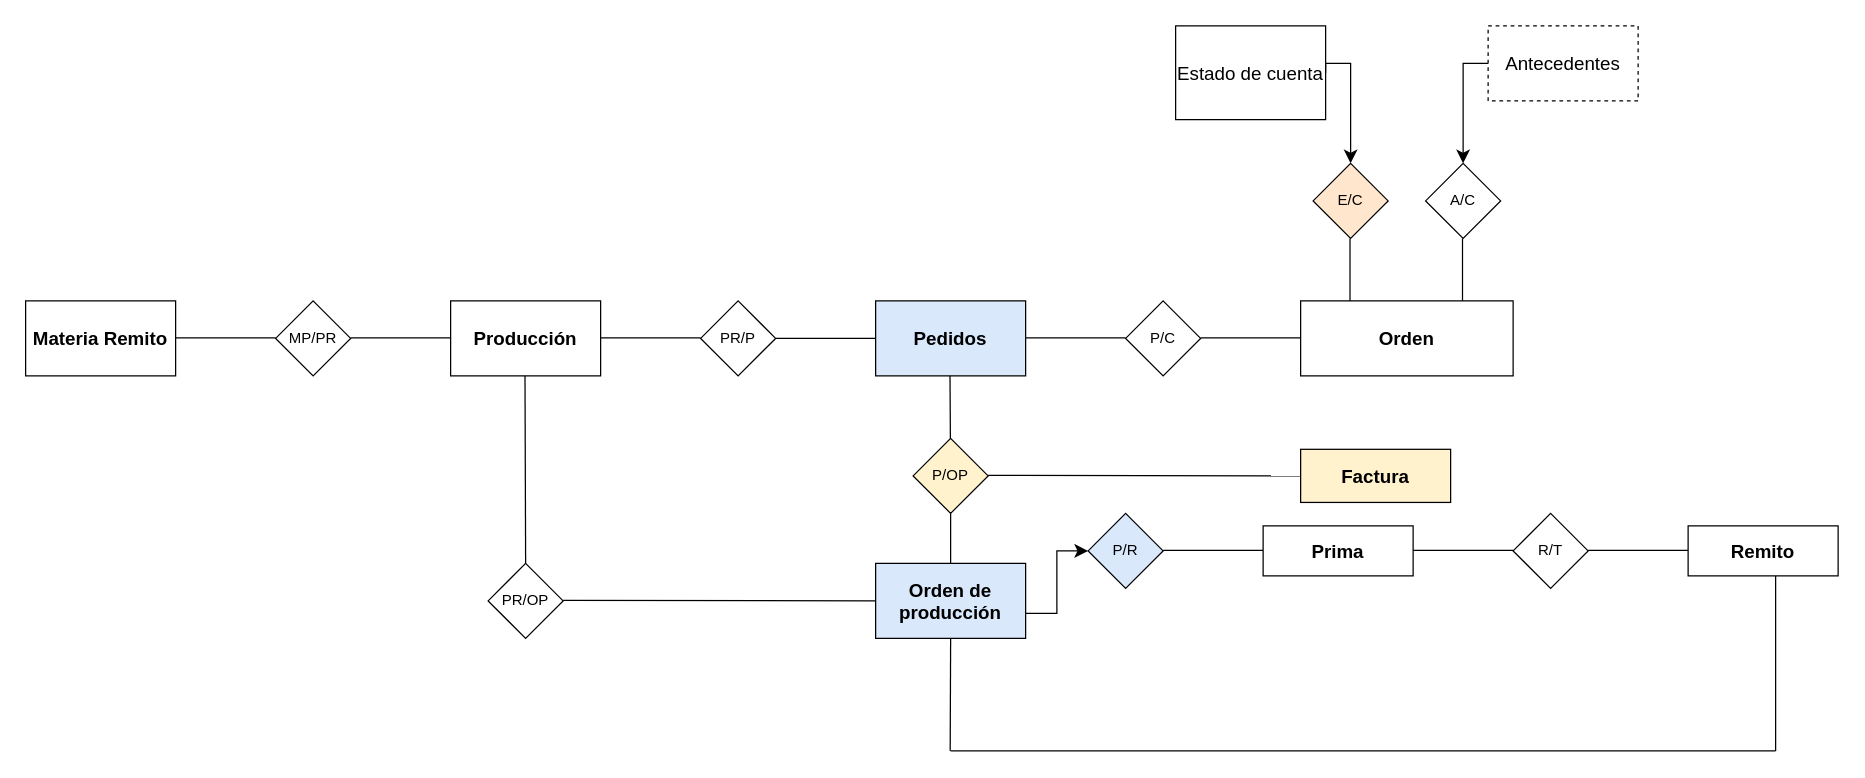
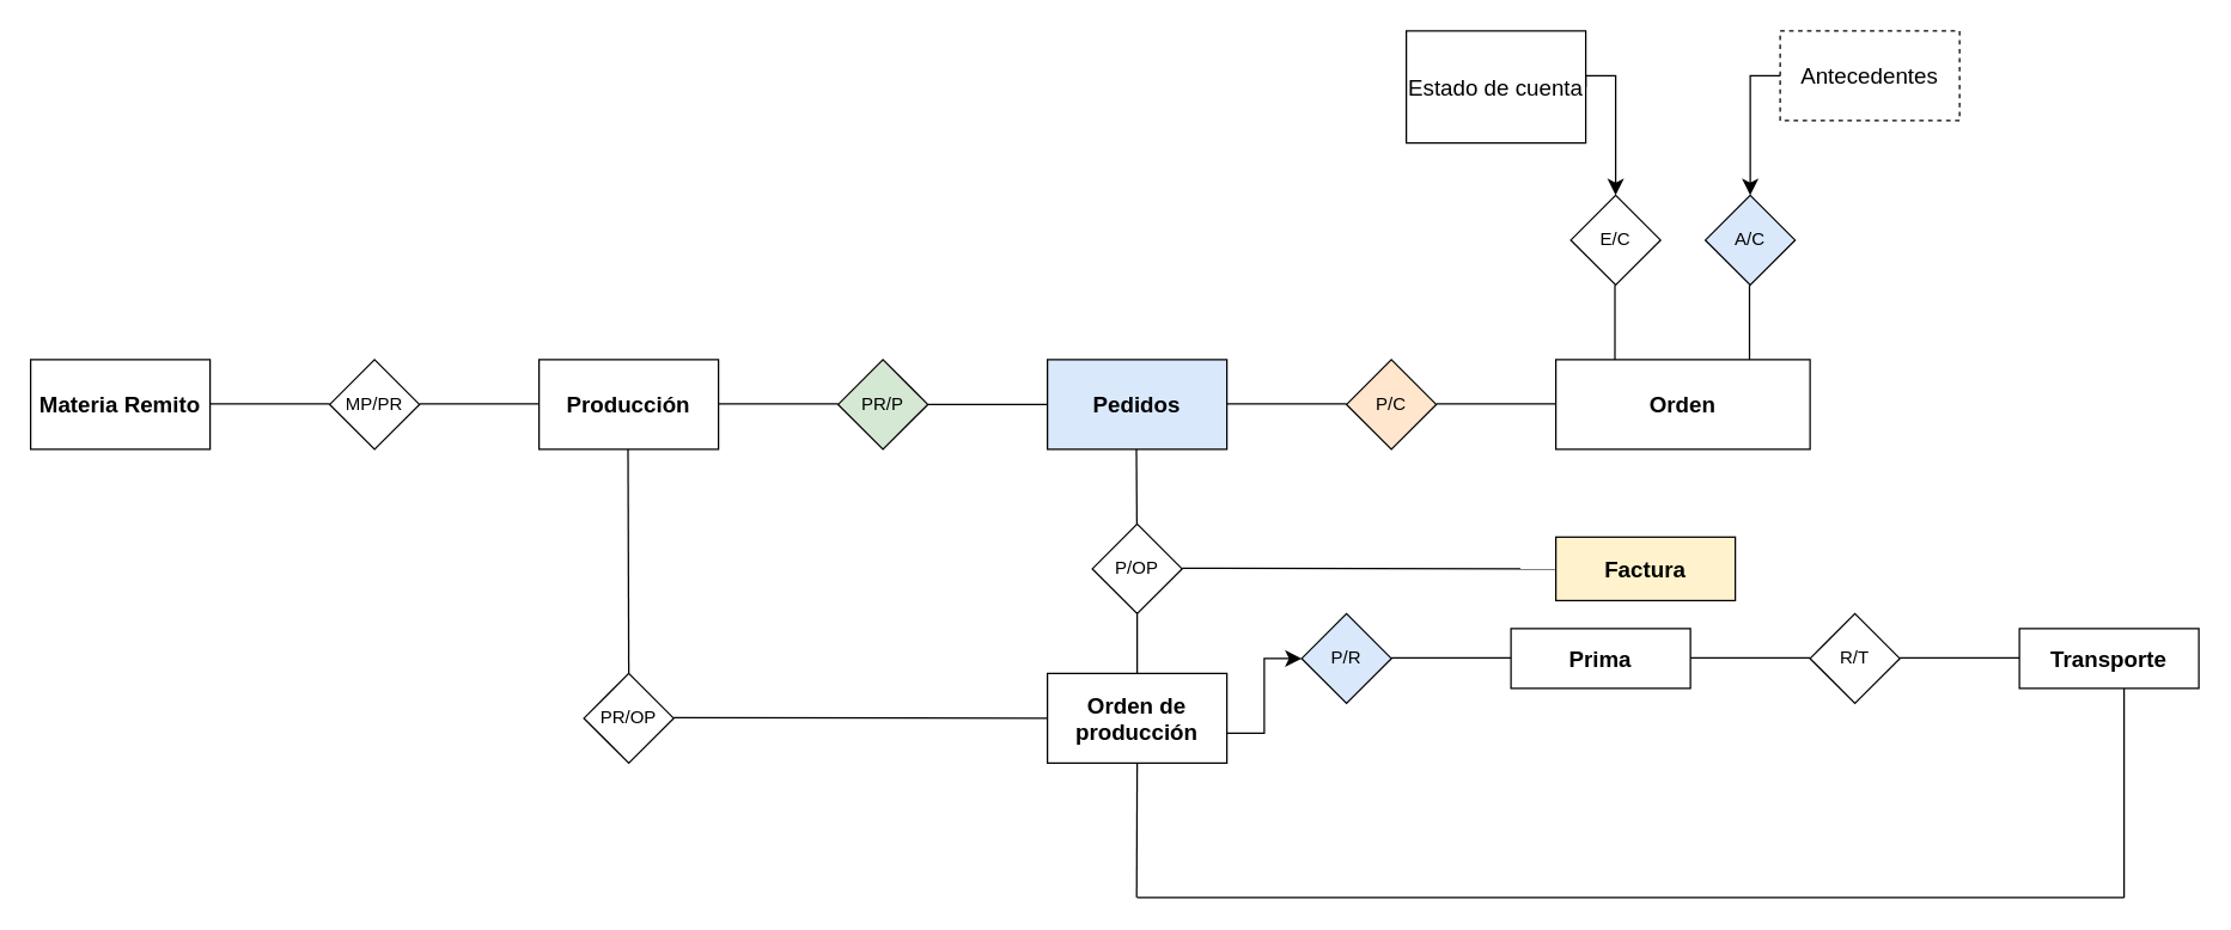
  <mxCell id="0" />
  <mxCell id="1" parent="0" />
  <mxCell id="2" value="&lt;font style=&quot;font-size: 15px;&quot;&gt;Estado de cuenta&lt;/font&gt;" style="rounded=0;whiteSpace=wrap;html=1;" vertex="1" parent="1"><mxGeometry x="940" y="20" width="120" height="75" as="geometry" /></mxCell>
  <mxCell id="3" value="&lt;font style=&quot;font-size: 15px;&quot;&gt;Antecedentes&lt;/font&gt;" style="rounded=0;whiteSpace=wrap;html=1;dashed=1;" vertex="1" parent="1"><mxGeometry x="1190" y="20" width="120" height="60" as="geometry" /></mxCell>
  <mxCell id="4" value="" style="edgeStyle=segmentEdgeStyle;endArrow=classic;html=1;curved=0;rounded=0;endSize=8;startSize=8;exitX=1;exitY=0.5;exitDx=0;exitDy=0;" edge="1" parent="1" source="2"><mxGeometry width="50" height="50" relative="1" as="geometry"><mxPoint x="1430" y="170" as="sourcePoint" /><mxPoint x="1080" y="130" as="targetPoint" /><Array as="points"><mxPoint x="1080" y="50" /></Array></mxGeometry></mxCell>
  <mxCell id="5" value="" style="edgeStyle=segmentEdgeStyle;endArrow=classic;html=1;curved=0;rounded=0;endSize=8;startSize=8;exitX=0;exitY=0.5;exitDx=0;exitDy=0;" edge="1" parent="1" source="3"><mxGeometry width="50" height="50" relative="1" as="geometry"><mxPoint x="1510" y="100" as="sourcePoint" /><mxPoint x="1170" y="130" as="targetPoint" /><Array as="points"><mxPoint x="1170" y="50" /><mxPoint x="1170" y="130" /></Array></mxGeometry></mxCell>
- <mxCell id="6" value="E/C" style="rhombus;whiteSpace=wrap;html=1;fillColor=#ffe6cc;" vertex="1" parent="1"><mxGeometry x="1050" y="130" width="60" height="60" as="geometry" /></mxCell>
- <mxCell id="7" value="A/C" style="rhombus;whiteSpace=wrap;html=1;" vertex="1" parent="1"><mxGeometry x="1140" y="130" width="60" height="60" as="geometry" /></mxCell>
+ <mxCell id="6" value="E/C" style="rhombus;whiteSpace=wrap;html=1;" vertex="1" parent="1"><mxGeometry x="1050" y="130" width="60" height="60" as="geometry" /></mxCell>
+ <mxCell id="7" value="A/C" style="rhombus;whiteSpace=wrap;html=1;fillColor=#dae8fc;" vertex="1" parent="1"><mxGeometry x="1140" y="130" width="60" height="60" as="geometry" /></mxCell>
  <mxCell id="8" value="&lt;b&gt;&lt;font style=&quot;font-size: 15px;&quot;&gt;Orden&lt;/font&gt;&lt;/b&gt;" style="rounded=0;whiteSpace=wrap;html=1;" vertex="1" parent="1"><mxGeometry x="1040" y="240" width="170" height="60" as="geometry" /></mxCell>
  <mxCell id="9" value="" style="endArrow=none;html=1;rounded=0;" edge="1" parent="1"><mxGeometry width="50" height="50" relative="1" as="geometry"><mxPoint x="1079.5" y="240" as="sourcePoint" /><mxPoint x="1079.5" y="190" as="targetPoint" /></mxGeometry></mxCell>
  <mxCell id="10" value="" style="endArrow=none;html=1;rounded=0;" edge="1" parent="1"><mxGeometry width="50" height="50" relative="1" as="geometry"><mxPoint x="1169.5" y="240" as="sourcePoint" /><mxPoint x="1169.5" y="190" as="targetPoint" /></mxGeometry></mxCell>
  <mxCell id="11" value="" style="endArrow=none;html=1;rounded=0;" edge="1" parent="1"><mxGeometry width="50" height="50" relative="1" as="geometry"><mxPoint x="960" y="269.5" as="sourcePoint" /><mxPoint x="1040" y="269.5" as="targetPoint" /></mxGeometry></mxCell>
- <mxCell id="12" value="P/C" style="rhombus;whiteSpace=wrap;html=1;" vertex="1" parent="1"><mxGeometry x="900" y="240" width="60" height="60" as="geometry" /></mxCell>
+ <mxCell id="12" value="P/C" style="rhombus;whiteSpace=wrap;html=1;fillColor=#ffe6cc;" vertex="1" parent="1"><mxGeometry x="900" y="240" width="60" height="60" as="geometry" /></mxCell>
  <mxCell id="13" value="&lt;font style=&quot;font-size: 15px;&quot;&gt;&lt;b&gt;Pedidos&lt;/b&gt;&lt;/font&gt;" style="rounded=0;whiteSpace=wrap;html=1;fillColor=#dae8fc;" vertex="1" parent="1"><mxGeometry x="700" y="240" width="120" height="60" as="geometry" /></mxCell>
  <mxCell id="14" value="" style="endArrow=none;html=1;rounded=0;" edge="1" parent="1"><mxGeometry width="50" height="50" relative="1" as="geometry"><mxPoint x="820" y="269.5" as="sourcePoint" /><mxPoint x="900" y="269.5" as="targetPoint" /></mxGeometry></mxCell>
  <mxCell id="15" value="" style="endArrow=none;html=1;rounded=0;" edge="1" parent="1"><mxGeometry width="50" height="50" relative="1" as="geometry"><mxPoint x="620" y="270" as="sourcePoint" /><mxPoint x="700" y="270" as="targetPoint" /></mxGeometry></mxCell>
  <mxCell id="16" value="PR/OP" style="rhombus;whiteSpace=wrap;html=1;" vertex="1" parent="1"><mxGeometry x="390" y="450" width="60" height="60" as="geometry" /></mxCell>
  <mxCell id="17" value="" style="endArrow=none;html=1;rounded=0;" edge="1" parent="1"><mxGeometry width="50" height="50" relative="1" as="geometry"><mxPoint x="480" y="269.5" as="sourcePoint" /><mxPoint x="560" y="269.5" as="targetPoint" /></mxGeometry></mxCell>
  <mxCell id="18" value="&lt;b&gt;&lt;font style=&quot;font-size: 15px;&quot;&gt;Producción&lt;/font&gt;&lt;/b&gt;" style="rounded=0;whiteSpace=wrap;html=1;" vertex="1" parent="1"><mxGeometry x="360" y="240" width="120" height="60" as="geometry" /></mxCell>
  <mxCell id="19" value="" style="endArrow=none;html=1;rounded=0;" edge="1" parent="1"><mxGeometry width="50" height="50" relative="1" as="geometry"><mxPoint x="280" y="269.5" as="sourcePoint" /><mxPoint x="360" y="269.5" as="targetPoint" /></mxGeometry></mxCell>
  <mxCell id="20" value="MP/PR" style="rhombus;whiteSpace=wrap;html=1;" vertex="1" parent="1"><mxGeometry x="220" y="240" width="60" height="60" as="geometry" /></mxCell>
  <mxCell id="21" value="&lt;font style=&quot;font-size: 15px;&quot;&gt;&lt;b&gt;Materia Remito&lt;br&gt;&lt;/b&gt;&lt;/font&gt;" style="rounded=0;whiteSpace=wrap;html=1;" vertex="1" parent="1"><mxGeometry x="20" y="240" width="120" height="60" as="geometry" /></mxCell>
  <mxCell id="22" value="" style="endArrow=none;html=1;rounded=0;" edge="1" parent="1"><mxGeometry width="50" height="50" relative="1" as="geometry"><mxPoint x="140" y="269.5" as="sourcePoint" /><mxPoint x="220" y="269.5" as="targetPoint" /></mxGeometry></mxCell>
  <mxCell id="23" value="" style="endArrow=none;html=1;rounded=0;" edge="1" parent="1"><mxGeometry width="50" height="50" relative="1" as="geometry"><mxPoint x="420" y="450" as="sourcePoint" /><mxPoint x="419.5" y="300" as="targetPoint" /></mxGeometry></mxCell>
- <mxCell id="24" value="PR/P" style="rhombus;whiteSpace=wrap;html=1;" vertex="1" parent="1"><mxGeometry x="560" y="240" width="60" height="60" as="geometry" /></mxCell>
+ <mxCell id="24" value="PR/P" style="rhombus;whiteSpace=wrap;html=1;fillColor=#d5e8d4;" vertex="1" parent="1"><mxGeometry x="560" y="240" width="60" height="60" as="geometry" /></mxCell>
  <mxCell id="25" value="" style="endArrow=none;html=1;rounded=0;" edge="1" parent="1" target="26"><mxGeometry width="50" height="50" relative="1" as="geometry"><mxPoint x="450" y="479.5" as="sourcePoint" /><mxPoint x="530" y="479.5" as="targetPoint" /></mxGeometry></mxCell>
- <mxCell id="26" value="&lt;font style=&quot;font-size: 15px;&quot;&gt;&lt;b&gt;Orden de producción&lt;br&gt;&lt;/b&gt;&lt;/font&gt;" style="rounded=0;whiteSpace=wrap;html=1;fillColor=#dae8fc;" vertex="1" parent="1"><mxGeometry x="700" y="450" width="120" height="60" as="geometry" /></mxCell>
+ <mxCell id="26" value="&lt;font style=&quot;font-size: 15px;&quot;&gt;&lt;b&gt;Orden de producción&lt;br&gt;&lt;/b&gt;&lt;/font&gt;" style="rounded=0;whiteSpace=wrap;html=1;" vertex="1" parent="1"><mxGeometry x="700" y="450" width="120" height="60" as="geometry" /></mxCell>
  <mxCell id="27" value="" style="endArrow=none;html=1;rounded=0;" edge="1" parent="1" source="29"><mxGeometry width="50" height="50" relative="1" as="geometry"><mxPoint x="760" y="450" as="sourcePoint" /><mxPoint x="759.5" y="300" as="targetPoint" /></mxGeometry></mxCell>
  <mxCell id="28" value="" style="endArrow=none;html=1;rounded=0;" edge="1" parent="1" target="29"><mxGeometry width="50" height="50" relative="1" as="geometry"><mxPoint x="760" y="450" as="sourcePoint" /><mxPoint x="759.5" y="300" as="targetPoint" /></mxGeometry></mxCell>
- <mxCell id="29" value="P/OP" style="rhombus;whiteSpace=wrap;html=1;fillColor=#fff2cc;" vertex="1" parent="1"><mxGeometry x="730" y="350" width="60" height="60" as="geometry" /></mxCell>
+ <mxCell id="29" value="P/OP" style="rhombus;whiteSpace=wrap;html=1;" vertex="1" parent="1"><mxGeometry x="730" y="350" width="60" height="60" as="geometry" /></mxCell>
  <mxCell id="30" value="" style="endArrow=none;html=1;rounded=0;" edge="1" parent="1"><mxGeometry width="50" height="50" relative="1" as="geometry"><mxPoint x="790" y="379.5" as="sourcePoint" /><mxPoint x="1040" y="380" as="targetPoint" /></mxGeometry></mxCell>
  <mxCell id="31" value="&lt;b&gt;&lt;font style=&quot;font-size: 15px;&quot;&gt;Factura&lt;/font&gt;&lt;/b&gt;" style="rounded=0;whiteSpace=wrap;html=1;fillColor=#fff2cc;" vertex="1" parent="1"><mxGeometry x="1040" y="358.75" width="120" height="42.5" as="geometry" /></mxCell>
  <mxCell id="32" value="" style="edgeStyle=elbowEdgeStyle;elbow=horizontal;endArrow=classic;html=1;curved=0;rounded=0;endSize=8;startSize=8;" edge="1" parent="1"><mxGeometry width="50" height="50" relative="1" as="geometry"><mxPoint x="820" y="490" as="sourcePoint" /><mxPoint x="870" y="440" as="targetPoint" /></mxGeometry></mxCell>
  <mxCell id="33" value="P/R" style="rhombus;whiteSpace=wrap;html=1;fillColor=#dae8fc;" vertex="1" parent="1"><mxGeometry x="870" y="410" width="60" height="60" as="geometry" /></mxCell>
  <mxCell id="34" value="" style="endArrow=none;html=1;rounded=0;" edge="1" parent="1"><mxGeometry width="50" height="50" relative="1" as="geometry"><mxPoint x="930" y="439.66" as="sourcePoint" /><mxPoint x="1010" y="439.66" as="targetPoint" /></mxGeometry></mxCell>
  <mxCell id="35" value="&lt;b&gt;&lt;font style=&quot;font-size: 15px;&quot;&gt;Prima&lt;/font&gt;&lt;/b&gt;" style="rounded=0;whiteSpace=wrap;html=1;" vertex="1" parent="1"><mxGeometry x="1010" y="420" width="120" height="40" as="geometry" /></mxCell>
  <mxCell id="36" value="" style="endArrow=none;html=1;rounded=0;" edge="1" parent="1"><mxGeometry width="50" height="50" relative="1" as="geometry"><mxPoint x="1130" y="439.66" as="sourcePoint" /><mxPoint x="1210" y="439.66" as="targetPoint" /></mxGeometry></mxCell>
  <mxCell id="37" value="R/T" style="rhombus;whiteSpace=wrap;html=1;" vertex="1" parent="1"><mxGeometry x="1210" y="410" width="60" height="60" as="geometry" /></mxCell>
  <mxCell id="38" value="" style="endArrow=none;html=1;rounded=0;" edge="1" parent="1"><mxGeometry width="50" height="50" relative="1" as="geometry"><mxPoint x="1270" y="439.66" as="sourcePoint" /><mxPoint x="1350" y="439.66" as="targetPoint" /></mxGeometry></mxCell>
- <mxCell id="39" value="&lt;b&gt;&lt;font style=&quot;font-size: 15px;&quot;&gt;Remito&lt;/font&gt;&lt;/b&gt;" style="rounded=0;whiteSpace=wrap;html=1;" vertex="1" parent="1"><mxGeometry x="1350" y="420" width="120" height="40" as="geometry" /></mxCell>
+ <mxCell id="39" value="&lt;b&gt;&lt;font style=&quot;font-size: 15px;&quot;&gt;Transporte&lt;/font&gt;&lt;/b&gt;" style="rounded=0;whiteSpace=wrap;html=1;" vertex="1" parent="1"><mxGeometry x="1350" y="420" width="120" height="40" as="geometry" /></mxCell>
  <mxCell id="40" value="" style="endArrow=none;html=1;rounded=0;" edge="1" parent="1"><mxGeometry width="50" height="50" relative="1" as="geometry"><mxPoint x="760" y="600" as="sourcePoint" /><mxPoint x="1420" y="600" as="targetPoint" /></mxGeometry></mxCell>
  <mxCell id="41" value="" style="endArrow=none;html=1;rounded=0;entryX=0.5;entryY=1;entryDx=0;entryDy=0;" edge="1" parent="1" target="26"><mxGeometry width="50" height="50" relative="1" as="geometry"><mxPoint x="759.66" y="600" as="sourcePoint" /><mxPoint x="759.66" y="540" as="targetPoint" /></mxGeometry></mxCell>
  <mxCell id="42" value="" style="endArrow=none;html=1;rounded=0;" edge="1" parent="1"><mxGeometry width="50" height="50" relative="1" as="geometry"><mxPoint x="1420" y="600" as="sourcePoint" /><mxPoint x="1420" y="460" as="targetPoint" /></mxGeometry></mxCell>
